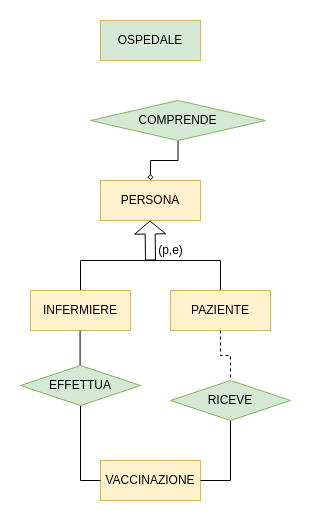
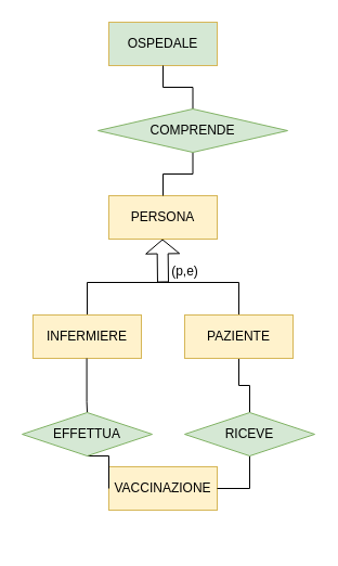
  <mxCell id="0" />
  <mxCell id="1" parent="0" />
  <mxCell id="2" value="PERSONA" style="whiteSpace=wrap;html=1;align=center;fillColor=#fff2cc;strokeColor=#d6b656;" vertex="1" parent="1"><mxGeometry x="100" y="180" width="100" height="40" as="geometry" /></mxCell>
  <mxCell id="3" value="&lt;font style=&quot;font-size: 12px&quot;&gt;OSPEDALE&lt;/font&gt;" style="whiteSpace=wrap;html=1;align=center;fontSize=9;fillColor=#d5e8d4;strokeColor=#d6b656;" vertex="1" parent="1"><mxGeometry x="100" y="20" width="100" height="40" as="geometry" /></mxCell>
  <mxCell id="4" value="" style="shape=flexArrow;endArrow=classic;html=1;fontSize=9;endSize=4;" edge="1" parent="1"><mxGeometry width="50" height="50" relative="1" as="geometry"><mxPoint x="150" y="260" as="sourcePoint" /><mxPoint x="149.5" y="220" as="targetPoint" /></mxGeometry></mxCell>
  <mxCell id="5" value="" style="endArrow=none;html=1;fontSize=9;endSize=4;" edge="1" parent="1"><mxGeometry width="50" height="50" relative="1" as="geometry"><mxPoint x="80" y="260" as="sourcePoint" /><mxPoint x="220" y="260" as="targetPoint" /></mxGeometry></mxCell>
  <mxCell id="6" value="(p,e)" style="text;html=1;align=center;verticalAlign=middle;resizable=0;points=[];autosize=1;strokeColor=none;fontSize=12;" vertex="1" parent="1"><mxGeometry x="150" y="240" width="40" height="20" as="geometry" /></mxCell>
  <mxCell id="7" value="" style="endArrow=none;html=1;fontSize=12;endSize=4;" edge="1" parent="1"><mxGeometry width="50" height="50" relative="1" as="geometry"><mxPoint x="80" y="290" as="sourcePoint" /><mxPoint x="80" y="260" as="targetPoint" /><Array as="points"><mxPoint x="80" y="290" /></Array></mxGeometry></mxCell>
  <mxCell id="8" value="" style="endArrow=none;html=1;fontSize=12;endSize=4;" edge="1" parent="1"><mxGeometry width="50" height="50" relative="1" as="geometry"><mxPoint x="220" y="290" as="sourcePoint" /><mxPoint x="220" y="260" as="targetPoint" /><Array as="points"><mxPoint x="220" y="290" /></Array></mxGeometry></mxCell>
  <mxCell id="9" value="INFERMIERE" style="whiteSpace=wrap;html=1;align=center;fontSize=12;fillColor=#fff2cc;strokeColor=#d6b656;" vertex="1" parent="1"><mxGeometry x="30" y="290" width="100" height="40" as="geometry" /></mxCell>
- <mxCell id="10" style="edgeStyle=orthogonalEdgeStyle;rounded=0;orthogonalLoop=1;jettySize=auto;html=1;exitX=0.5;exitY=1;exitDx=0;exitDy=0;entryX=0.5;entryY=0;entryDx=0;entryDy=0;endArrow=none;endFill=0;dashed=1;" edge="1" parent="1" source="11" target="20"><mxGeometry relative="1" as="geometry" /></mxCell>
+ <mxCell id="10" style="edgeStyle=orthogonalEdgeStyle;rounded=0;orthogonalLoop=1;jettySize=auto;html=1;exitX=0.5;exitY=1;exitDx=0;exitDy=0;entryX=0.5;entryY=0;entryDx=0;entryDy=0;endArrow=none;endFill=0;" edge="1" parent="1" source="11" target="20"><mxGeometry relative="1" as="geometry" /></mxCell>
  <mxCell id="11" value="PAZIENTE" style="whiteSpace=wrap;html=1;align=center;fontSize=12;fillColor=#fff2cc;strokeColor=#d6b656;" vertex="1" parent="1"><mxGeometry x="170" y="290" width="100" height="40" as="geometry" /></mxCell>
- <mxCell id="13" style="edgeStyle=orthogonalEdgeStyle;rounded=0;orthogonalLoop=1;jettySize=auto;html=1;exitX=0.5;exitY=1;exitDx=0;exitDy=0;entryX=0.5;entryY=0;entryDx=0;entryDy=0;fontSize=9;startArrow=none;startFill=0;endArrow=diamond;endFill=0;endSize=4;" edge="1" parent="1" source="14" target="2"><mxGeometry relative="1" as="geometry" /></mxCell>
+ <mxCell id="12" style="edgeStyle=orthogonalEdgeStyle;rounded=0;orthogonalLoop=1;jettySize=auto;html=1;exitX=0.5;exitY=0;exitDx=0;exitDy=0;entryX=0.5;entryY=1;entryDx=0;entryDy=0;fontSize=9;startArrow=none;startFill=0;endArrow=none;endFill=0;endSize=4;" edge="1" parent="1" source="14" target="3"><mxGeometry relative="1" as="geometry" /></mxCell>
+ <mxCell id="13" style="edgeStyle=orthogonalEdgeStyle;rounded=0;orthogonalLoop=1;jettySize=auto;html=1;exitX=0.5;exitY=1;exitDx=0;exitDy=0;entryX=0.5;entryY=0;entryDx=0;entryDy=0;fontSize=9;startArrow=none;startFill=0;endArrow=none;endFill=0;endSize=4;" edge="1" parent="1" source="14" target="2"><mxGeometry relative="1" as="geometry" /></mxCell>
  <mxCell id="14" value="&lt;span style=&quot;font-size: 12px&quot;&gt;COMPRENDE&lt;/span&gt;" style="shape=rhombus;perimeter=rhombusPerimeter;whiteSpace=wrap;html=1;align=center;fontSize=9;fillColor=#d5e8d4;strokeColor=#82b366;" vertex="1" parent="1"><mxGeometry x="90" y="100" width="175" height="40" as="geometry" /></mxCell>
- <mxCell id="15" value="VACCINAZIONE" style="whiteSpace=wrap;html=1;align=center;fillColor=#fff2cc;strokeColor=#d6b656;" vertex="1" parent="1"><mxGeometry x="100" y="460" width="100" height="40" as="geometry" /></mxCell>
+ <mxCell id="15" value="VACCINAZIONE" style="whiteSpace=wrap;html=1;align=center;fillColor=#fff2cc;strokeColor=#d6b656;" vertex="1" parent="1"><mxGeometry x="100" y="430" width="100" height="40" as="geometry" /></mxCell>
  <mxCell id="16" value="" style="endArrow=none;html=1;rounded=0;entryX=0.5;entryY=0;entryDx=0;entryDy=0;" edge="1" parent="1" target="18"><mxGeometry relative="1" as="geometry"><mxPoint x="79.58" y="330" as="sourcePoint" /><mxPoint x="80" y="370" as="targetPoint" /><Array as="points"><mxPoint x="79.58" y="370" /></Array></mxGeometry></mxCell>
  <mxCell id="17" style="edgeStyle=orthogonalEdgeStyle;rounded=0;orthogonalLoop=1;jettySize=auto;html=1;exitX=0.5;exitY=1;exitDx=0;exitDy=0;entryX=0;entryY=0.5;entryDx=0;entryDy=0;endArrow=none;endFill=0;" edge="1" parent="1" source="18" target="15"><mxGeometry relative="1" as="geometry" /></mxCell>
- <mxCell id="18" value="EFFETTUA" style="shape=rhombus;perimeter=rhombusPerimeter;whiteSpace=wrap;html=1;align=center;fillColor=#d5e8d4;strokeColor=#82b366;" vertex="1" parent="1"><mxGeometry x="20" y="365" width="120" height="40" as="geometry" /></mxCell>
+ <mxCell id="18" value="EFFETTUA" style="shape=rhombus;perimeter=rhombusPerimeter;whiteSpace=wrap;html=1;align=center;fillColor=#d5e8d4;strokeColor=#82b366;" vertex="1" parent="1"><mxGeometry x="20" y="380" width="120" height="40" as="geometry" /></mxCell>
  <mxCell id="19" style="edgeStyle=orthogonalEdgeStyle;rounded=0;orthogonalLoop=1;jettySize=auto;html=1;exitX=0.5;exitY=1;exitDx=0;exitDy=0;entryX=1;entryY=0.5;entryDx=0;entryDy=0;endArrow=none;endFill=0;" edge="1" parent="1" source="20" target="15"><mxGeometry relative="1" as="geometry" /></mxCell>
  <mxCell id="20" value="RICEVE" style="shape=rhombus;perimeter=rhombusPerimeter;whiteSpace=wrap;html=1;align=center;fillColor=#d5e8d4;strokeColor=#82b366;" vertex="1" parent="1"><mxGeometry x="170" y="380" width="120" height="40" as="geometry" /></mxCell>
